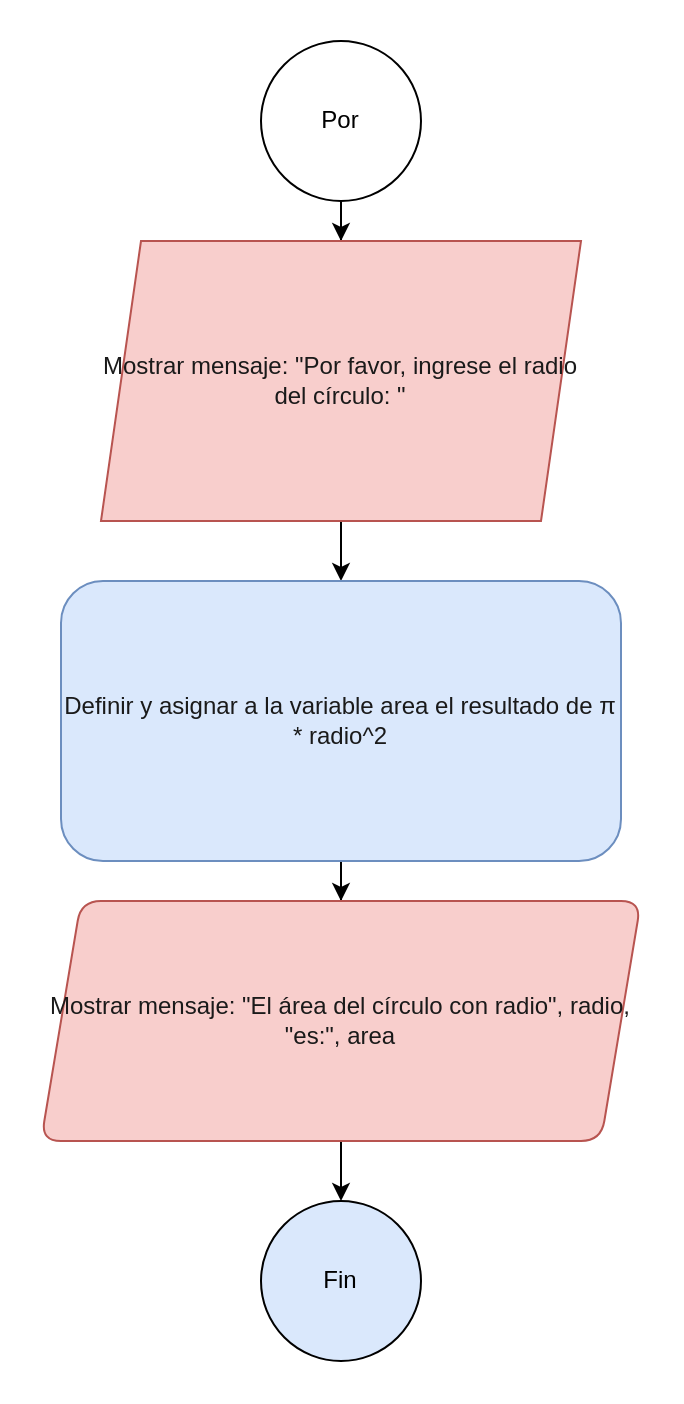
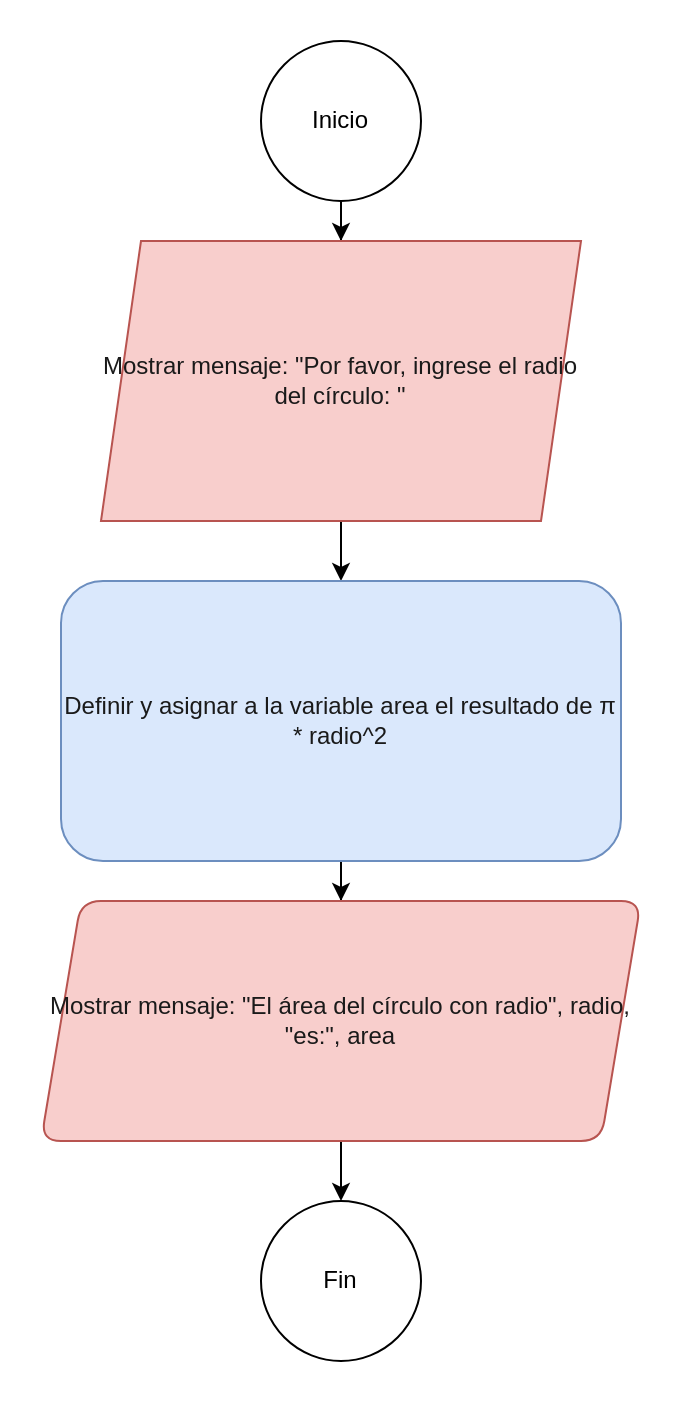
  <mxCell id="0" />
  <mxCell id="1" parent="0" />
  <mxCell id="2" value="" style="edgeStyle=orthogonalEdgeStyle;rounded=0;orthogonalLoop=1;jettySize=auto;html=1;" edge="1" parent="1" source="3" target="5"><mxGeometry relative="1" as="geometry" /></mxCell>
- <mxCell id="3" value="Por" style="ellipse;whiteSpace=wrap;html=1;aspect=fixed;" vertex="1" parent="1"><mxGeometry x="130" y="20" width="80" height="80" as="geometry" /></mxCell>
+ <mxCell id="3" value="Inicio" style="ellipse;whiteSpace=wrap;html=1;aspect=fixed;" vertex="1" parent="1"><mxGeometry x="130" y="20" width="80" height="80" as="geometry" /></mxCell>
  <mxCell id="4" value="" style="edgeStyle=orthogonalEdgeStyle;rounded=0;orthogonalLoop=1;jettySize=auto;html=1;" edge="1" parent="1" source="5" target="7"><mxGeometry relative="1" as="geometry" /></mxCell>
  <mxCell id="5" value="&lt;span style=&quot;color: rgb(26, 26, 26);&quot;&gt;Mostrar mensaje: &quot;Por favor, ingrese el radio del círculo: &quot;&lt;/span&gt;" style="shape=parallelogram;perimeter=parallelogramPerimeter;whiteSpace=wrap;html=1;fixedSize=1;fillColor=#f8cecc;strokeColor=#b85450;" vertex="1" parent="1"><mxGeometry x="50" y="120" width="240" height="140" as="geometry" /></mxCell>
  <mxCell id="6" value="" style="edgeStyle=orthogonalEdgeStyle;rounded=0;orthogonalLoop=1;jettySize=auto;html=1;" edge="1" parent="1" source="7" target="9"><mxGeometry relative="1" as="geometry" /></mxCell>
  <mxCell id="7" value="&lt;span style=&quot;color: rgb(26, 26, 26); background-color: transparent;&quot;&gt;Definir y asignar a la variable area el resultado de π * radio^2&lt;/span&gt;" style="rounded=1;whiteSpace=wrap;html=1;fillColor=#dae8fc;strokeColor=#6c8ebf;" vertex="1" parent="1"><mxGeometry x="30" y="290" width="280" height="140" as="geometry" /></mxCell>
  <mxCell id="8" value="" style="edgeStyle=orthogonalEdgeStyle;rounded=0;orthogonalLoop=1;jettySize=auto;html=1;" edge="1" parent="1" source="9" target="10"><mxGeometry relative="1" as="geometry" /></mxCell>
  <mxCell id="9" value="&lt;span style=&quot;color: rgb(26, 26, 26);&quot;&gt;Mostrar mensaje: &quot;El área del círculo con radio&quot;, radio, &quot;es:&quot;, area&lt;/span&gt;" style="shape=parallelogram;perimeter=parallelogramPerimeter;whiteSpace=wrap;html=1;fixedSize=1;rounded=1;fillColor=#f8cecc;strokeColor=#b85450;" vertex="1" parent="1"><mxGeometry x="20" y="450" width="300" height="120" as="geometry" /></mxCell>
- <mxCell id="10" value="Fin" style="ellipse;whiteSpace=wrap;html=1;rounded=1;fillColor=#dae8fc;" vertex="1" parent="1"><mxGeometry x="130" y="600" width="80" height="80" as="geometry" /></mxCell>
+ <mxCell id="10" value="Fin" style="ellipse;whiteSpace=wrap;html=1;rounded=1;" vertex="1" parent="1"><mxGeometry x="130" y="600" width="80" height="80" as="geometry" /></mxCell>
